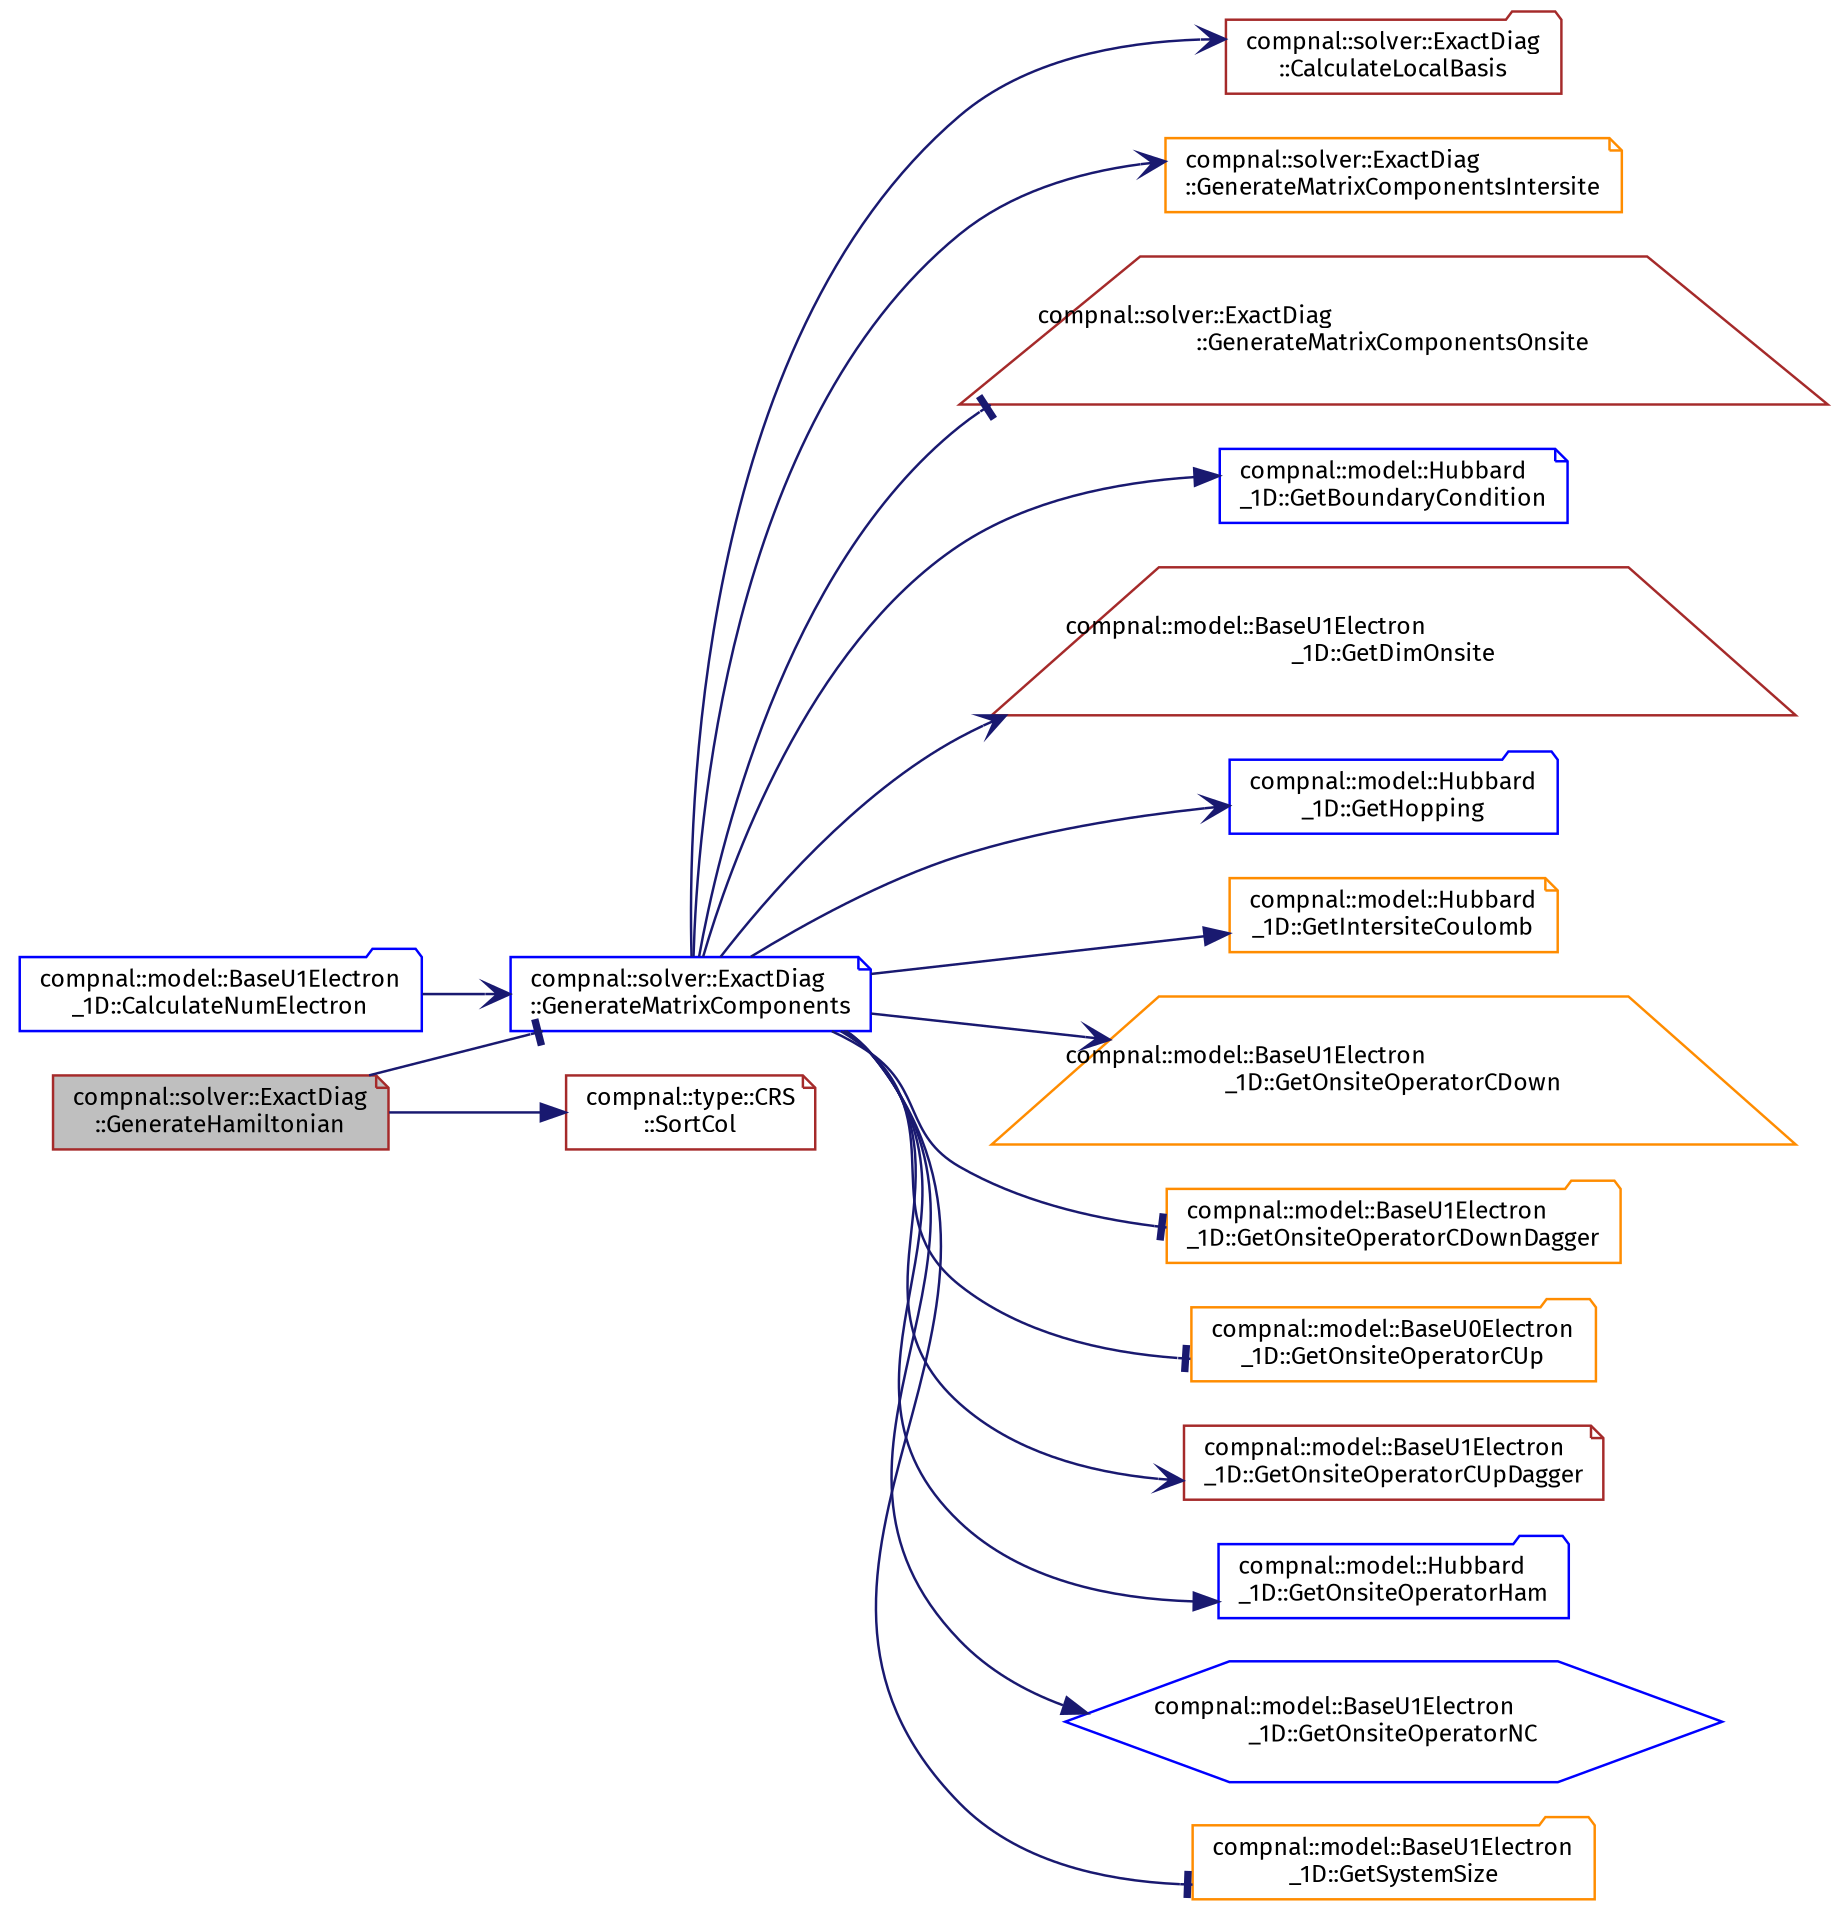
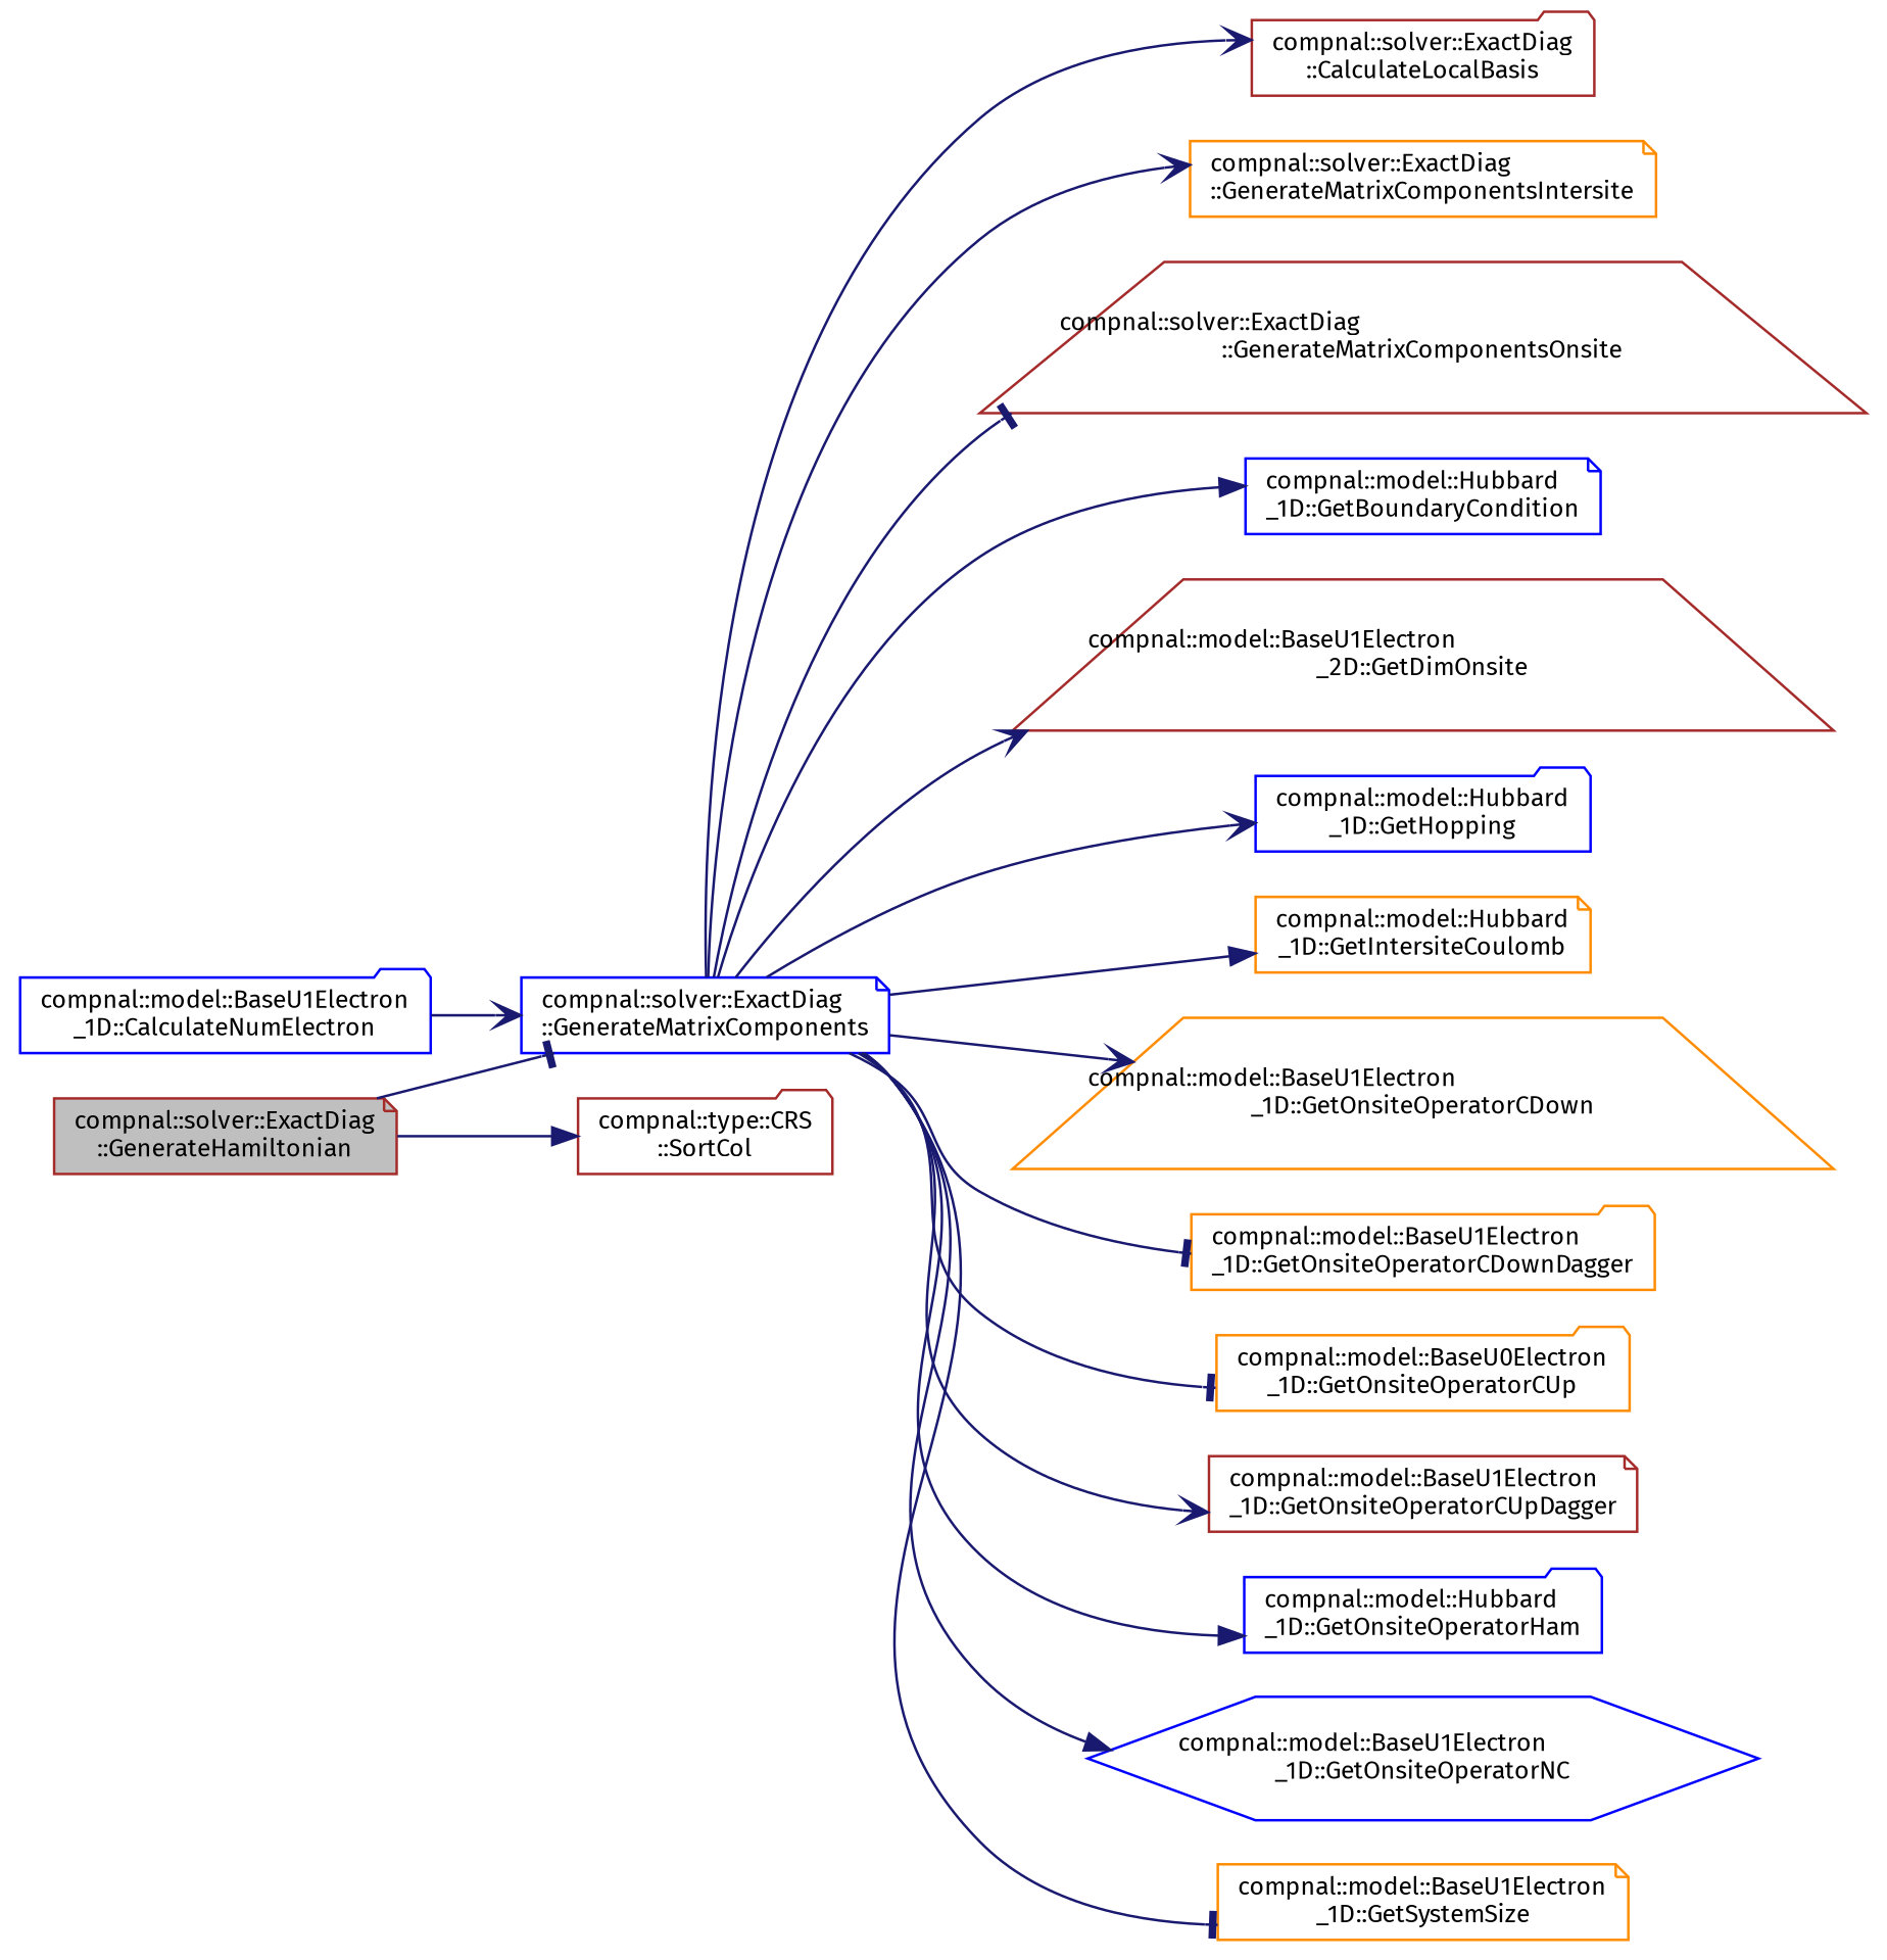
  digraph {
    fontname="Fira Sans"
    rankdir=LR
    node [color=brown fillcolor=white fontname="Fira Sans" fontsize=10 shape=note style=filled]
    edge [arrowhead=vee color=midnightblue fontname="Fira Sans" fontsize=10 labelfontname=Helvetica labelfontsize=10 style=solid]
    n1 [fillcolor=grey75 fontcolor=black height=0.2 label="compnal::solver::ExactDiag\l::GenerateHamiltonian" width=0.4]
    n2 [color=blue height=0.2 label="compnal::solver::ExactDiag\l::GenerateMatrixComponents" width=0.4]
-   n3 [height=0.2 label="compnal::type::CRS\l::SortCol" width=0.4]
+   n3 [height=0.2 label="compnal::type::CRS\l::SortCol" shape=folder width=0.4]
    n4 [height=0.2 label="compnal::solver::ExactDiag\l::CalculateLocalBasis" shape=folder width=0.4]
    n5 [color=darkorange height=0.2 label="compnal::solver::ExactDiag\l::GenerateMatrixComponentsIntersite" width=0.4]
    n6 [height=0.2 label="compnal::solver::ExactDiag\l::GenerateMatrixComponentsOnsite" shape=trapezium width=0.4]
    n7 [color=blue height=0.2 label="compnal::model::Hubbard\l_1D::GetBoundaryCondition" width=0.4]
-   n8 [height=0.2 label="compnal::model::BaseU1Electron\l_1D::GetDimOnsite" shape=trapezium width=0.4]
+   n8 [height=0.2 label="compnal::model::BaseU1Electron\l_2D::GetDimOnsite" shape=trapezium width=0.4]
    n9 [color=blue height=0.2 label="compnal::model::Hubbard\l_1D::GetHopping" shape=folder width=0.4]
    n10 [color=darkorange height=0.2 label="compnal::model::Hubbard\l_1D::GetIntersiteCoulomb" width=0.4]
    n11 [color=darkorange height=0.2 label="compnal::model::BaseU1Electron\l_1D::GetOnsiteOperatorCDown" shape=trapezium width=0.4]
    n12 [color=darkorange height=0.2 label="compnal::model::BaseU1Electron\l_1D::GetOnsiteOperatorCDownDagger" shape=folder width=0.4]
    n13 [color=darkorange height=0.2 label="compnal::model::BaseU0Electron\l_1D::GetOnsiteOperatorCUp" shape=folder width=0.4]
    n14 [height=0.2 label="compnal::model::BaseU1Electron\l_1D::GetOnsiteOperatorCUpDagger" width=0.4]
    n15 [color=blue height=0.2 label="compnal::model::Hubbard\l_1D::GetOnsiteOperatorHam" shape=folder width=0.4]
    n16 [color=blue height=0.2 label="compnal::model::BaseU1Electron\l_1D::GetOnsiteOperatorNC" shape=hexagon width=0.4]
-   n17 [color=darkorange height=0.2 label="compnal::model::BaseU1Electron\l_1D::GetSystemSize" shape=folder width=0.4]
+   n17 [color=darkorange height=0.2 label="compnal::model::BaseU1Electron\l_1D::GetSystemSize" width=0.4]
    n18 [color=blue height=0.2 label="compnal::model::BaseU1Electron\l_1D::CalculateNumElectron" shape=folder width=0.4]
    n1 -> n2 [arrowhead=tee]
    n1 -> n3 [arrowhead=normal]
    n2 -> n4
    n2 -> n5
    n2 -> n6 [arrowhead=tee]
    n2 -> n7 [arrowhead=normal]
    n2 -> n8
    n2 -> n9
    n2 -> n10 [arrowhead=normal]
    n2 -> n11
    n2 -> n12 [arrowhead=tee]
    n2 -> n13 [arrowhead=tee]
    n2 -> n14
    n2 -> n15 [arrowhead=normal]
    n2 -> n16 [arrowhead=normal]
    n2 -> n17 [arrowhead=tee]
    n18 -> n2
  }
